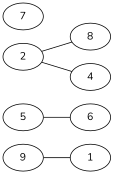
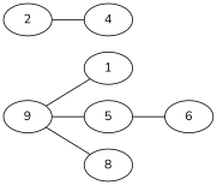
  graph {
    fontname=Nunito
    rankdir=LR
    node [fontname=Nunito]
    edge [fontname=Nunito]
    n1 [label=9]
    1
    5
    8
    6
    2
    4
-   7
    n1 -- 1
-   2 -- 8
+   n1 -- 5
+   n1 -- 8
    5 -- 6
    2 -- 4
  }
